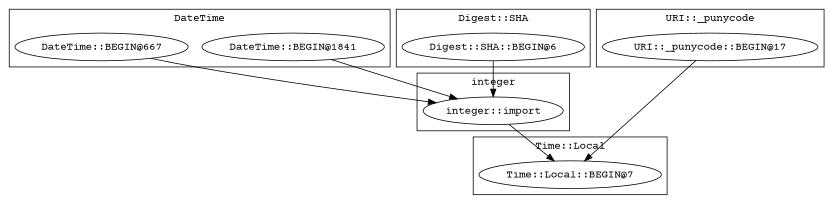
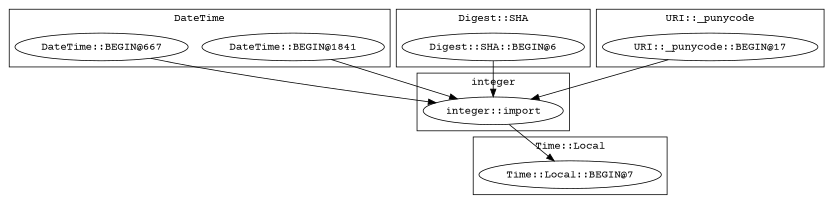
  digraph {
    fontname="Courier Prime"
    node [fontname="Courier Prime"]
    edge [fontname="Courier Prime"]
    "DateTime::BEGIN@1841"
    "DateTime::BEGIN@667"
    n3 [label="URI::_punycode::BEGIN@17"]
    "integer::import"
    "Digest::SHA::BEGIN@6"
    "Time::Local::BEGIN@7"
    subgraph cluster_1 {
      label=DateTime
      "DateTime::BEGIN@1841"
      "DateTime::BEGIN@667"
    }
    subgraph cluster_2 {
      label="URI::_punycode"
      n3
    }
    subgraph cluster_3 {
      label=integer
      "integer::import"
    }
    subgraph cluster_4 {
      label="Digest::SHA"
      "Digest::SHA::BEGIN@6"
    }
    subgraph cluster_5 {
      label="Time::Local"
      "Time::Local::BEGIN@7"
    }
    "DateTime::BEGIN@1841" -> "integer::import"
    "DateTime::BEGIN@667" -> "integer::import"
-   n3 -> "Time::Local::BEGIN@7"
+   n3 -> "integer::import"
    "integer::import" -> "Time::Local::BEGIN@7"
    "Digest::SHA::BEGIN@6" -> "integer::import"
  }
